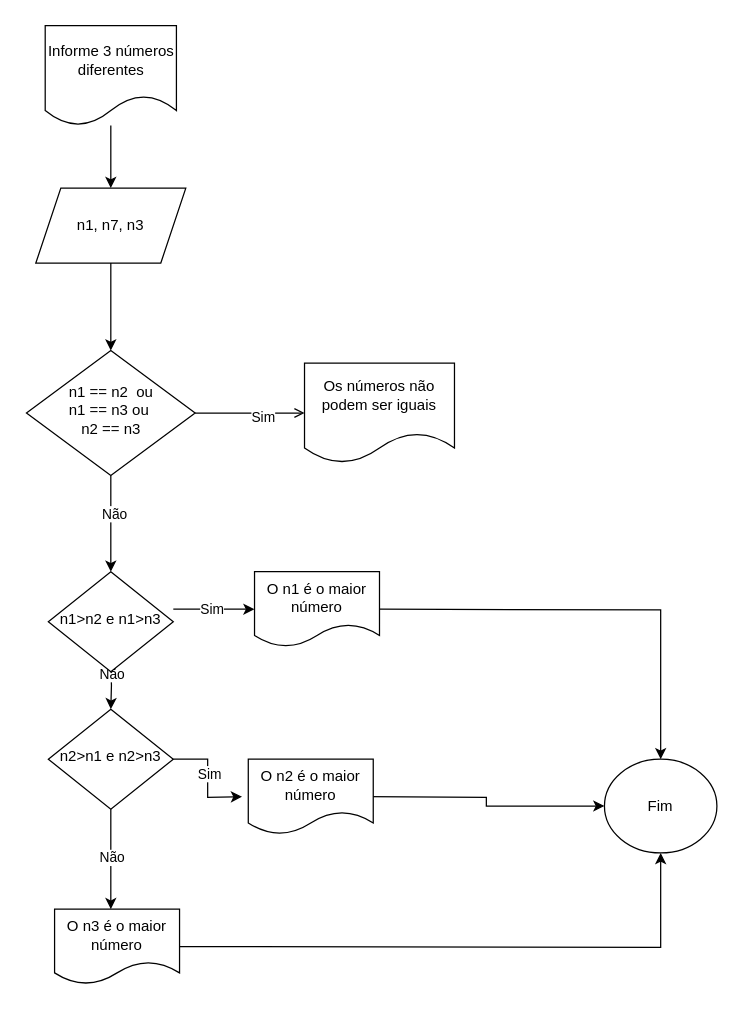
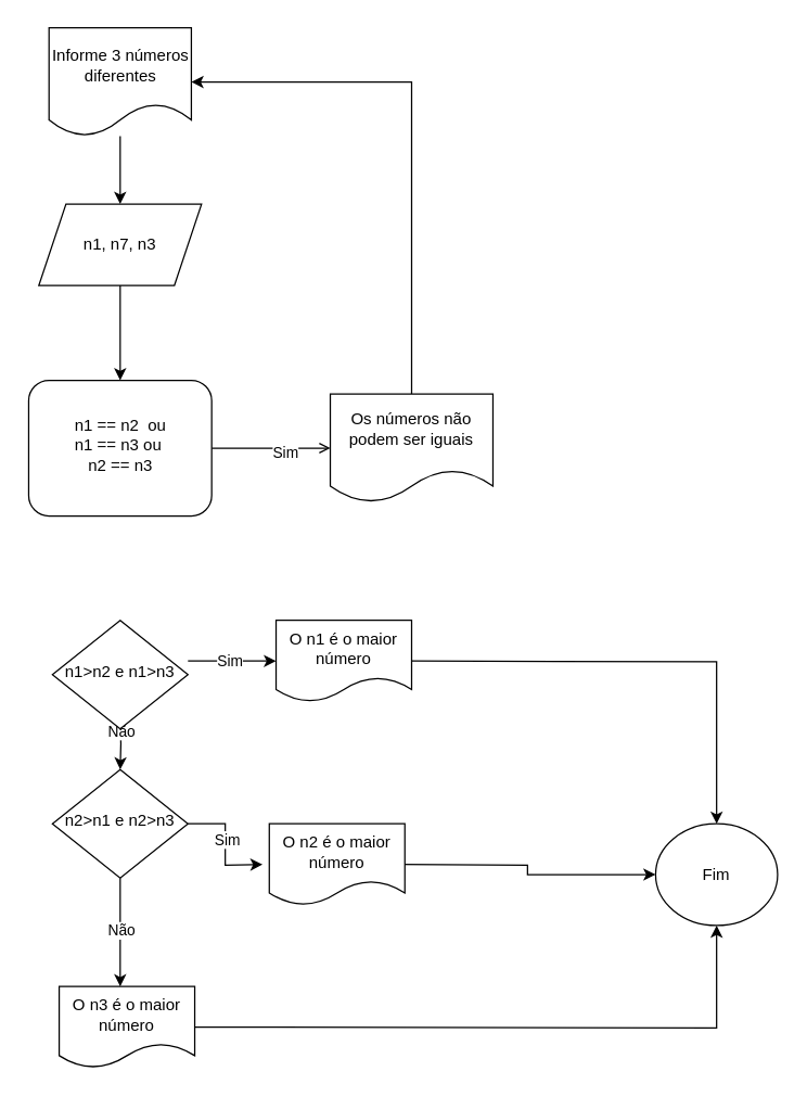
  <mxCell id="0" />
  <mxCell id="1" parent="0" />
  <mxCell id="2" value="" style="edgeStyle=orthogonalEdgeStyle;rounded=0;orthogonalLoop=1;jettySize=auto;html=1;" parent="1" target="11" edge="1"><mxGeometry relative="1" as="geometry"><mxPoint x="88" y="527" as="sourcePoint" /></mxGeometry></mxCell>
  <mxCell id="3" value="Não" style="edgeLabel;html=1;align=center;verticalAlign=middle;resizable=0;points=[];" parent="2" vertex="1" connectable="0"><mxGeometry x="-0.424" relative="1" as="geometry"><mxPoint as="offset" /></mxGeometry></mxCell>
  <mxCell id="4" value="" style="edgeStyle=orthogonalEdgeStyle;rounded=0;orthogonalLoop=1;jettySize=auto;html=1;" parent="1" edge="1"><mxGeometry relative="1" as="geometry"><mxPoint x="203" y="487" as="targetPoint" /><mxPoint x="138" y="487" as="sourcePoint" /></mxGeometry></mxCell>
  <mxCell id="5" value="Sim" style="edgeLabel;html=1;align=center;verticalAlign=middle;resizable=0;points=[];" parent="4" vertex="1" connectable="0"><mxGeometry x="-0.072" y="1" relative="1" as="geometry"><mxPoint as="offset" /></mxGeometry></mxCell>
  <mxCell id="6" value="n1&amp;gt;n2 e n1&amp;gt;n3" style="rhombus;whiteSpace=wrap;html=1;shadow=0;fontFamily=Helvetica;fontSize=12;align=center;strokeWidth=1;spacing=6;spacingTop=-4;" parent="1" vertex="1"><mxGeometry x="38" y="457" width="100" height="80" as="geometry" /></mxCell>
  <mxCell id="7" value="" style="edgeStyle=orthogonalEdgeStyle;rounded=0;orthogonalLoop=1;jettySize=auto;html=1;" parent="1" source="11" edge="1"><mxGeometry relative="1" as="geometry"><mxPoint x="193" y="637" as="targetPoint" /></mxGeometry></mxCell>
  <mxCell id="8" value="Sim" style="edgeLabel;html=1;align=center;verticalAlign=middle;resizable=0;points=[];" parent="7" vertex="1" connectable="0"><mxGeometry x="-0.085" y="1" relative="1" as="geometry"><mxPoint as="offset" /></mxGeometry></mxCell>
  <mxCell id="9" value="" style="edgeStyle=orthogonalEdgeStyle;rounded=0;orthogonalLoop=1;jettySize=auto;html=1;" parent="1" source="11" edge="1"><mxGeometry relative="1" as="geometry"><mxPoint x="88" y="727" as="targetPoint" /></mxGeometry></mxCell>
  <mxCell id="10" value="Não" style="edgeLabel;html=1;align=center;verticalAlign=middle;resizable=0;points=[];" parent="9" vertex="1" connectable="0"><mxGeometry x="-0.06" relative="1" as="geometry"><mxPoint as="offset" /></mxGeometry></mxCell>
  <mxCell id="11" value="n2&amp;gt;n1 e n2&amp;gt;n3" style="rhombus;whiteSpace=wrap;html=1;shadow=0;fontFamily=Helvetica;fontSize=12;align=center;strokeWidth=1;spacing=6;spacingTop=-4;" parent="1" vertex="1"><mxGeometry x="38" y="567" width="100" height="80" as="geometry" /></mxCell>
  <mxCell id="12" value="" style="edgeStyle=orthogonalEdgeStyle;rounded=0;orthogonalLoop=1;jettySize=auto;html=1;" edge="1" parent="1" source="13" target="27"><mxGeometry relative="1" as="geometry" /></mxCell>
  <mxCell id="13" value="n1, n7, n3" style="shape=parallelogram;perimeter=parallelogramPerimeter;whiteSpace=wrap;html=1;fixedSize=1;" parent="1" vertex="1"><mxGeometry x="28" y="150" width="120" height="60" as="geometry" /></mxCell>
  <mxCell id="14" value="" style="edgeStyle=orthogonalEdgeStyle;rounded=0;orthogonalLoop=1;jettySize=auto;html=1;entryX=0.5;entryY=0;entryDx=0;entryDy=0;" parent="1" target="17" edge="1"><mxGeometry relative="1" as="geometry"><mxPoint x="303" y="487" as="sourcePoint" /><mxPoint x="373" y="487" as="targetPoint" /></mxGeometry></mxCell>
  <mxCell id="15" value="" style="edgeStyle=orthogonalEdgeStyle;rounded=0;orthogonalLoop=1;jettySize=auto;html=1;entryX=0;entryY=0.5;entryDx=0;entryDy=0;" parent="1" target="17" edge="1"><mxGeometry relative="1" as="geometry"><mxPoint x="293" y="637" as="sourcePoint" /><mxPoint x="373" y="637" as="targetPoint" /></mxGeometry></mxCell>
  <mxCell id="16" value="" style="edgeStyle=orthogonalEdgeStyle;rounded=0;orthogonalLoop=1;jettySize=auto;html=1;" parent="1" target="17" edge="1"><mxGeometry relative="1" as="geometry"><mxPoint x="138" y="757" as="sourcePoint" /></mxGeometry></mxCell>
  <mxCell id="17" value="Fim" style="ellipse;whiteSpace=wrap;html=1;" parent="1" vertex="1"><mxGeometry x="483" y="607" width="90" height="75" as="geometry" /></mxCell>
  <mxCell id="18" value="O n1 é o maior número" style="shape=document;whiteSpace=wrap;html=1;boundedLbl=1;" parent="1" vertex="1"><mxGeometry x="203" y="457" width="100" height="60" as="geometry" /></mxCell>
  <mxCell id="19" value="O n2 é o maior número" style="shape=document;whiteSpace=wrap;html=1;boundedLbl=1;" parent="1" vertex="1"><mxGeometry x="198" y="607" width="100" height="60" as="geometry" /></mxCell>
  <mxCell id="20" value="O n3 é o maior número" style="shape=document;whiteSpace=wrap;html=1;boundedLbl=1;" parent="1" vertex="1"><mxGeometry x="43" y="727" width="100" height="60" as="geometry" /></mxCell>
  <mxCell id="21" value="" style="edgeStyle=orthogonalEdgeStyle;rounded=0;orthogonalLoop=1;jettySize=auto;html=1;" edge="1" parent="1" source="22" target="13"><mxGeometry relative="1" as="geometry" /></mxCell>
  <mxCell id="22" value="Informe 3 números diferentes" style="shape=document;whiteSpace=wrap;html=1;boundedLbl=1;" vertex="1" parent="1"><mxGeometry x="35.5" y="20" width="105" height="80" as="geometry" /></mxCell>
  <mxCell id="23" value="" style="edgeStyle=orthogonalEdgeStyle;rounded=0;orthogonalLoop=1;jettySize=auto;html=1;endArrow=open;" edge="1" parent="1" source="27" target="29"><mxGeometry relative="1" as="geometry" /></mxCell>
  <mxCell id="24" value="Sim" style="edgeLabel;html=1;align=center;verticalAlign=middle;resizable=0;points=[];" vertex="1" connectable="0" parent="23"><mxGeometry x="0.239" y="-3" relative="1" as="geometry"><mxPoint as="offset" /></mxGeometry></mxCell>
- <mxCell id="25" value="" style="edgeStyle=orthogonalEdgeStyle;rounded=0;orthogonalLoop=1;jettySize=auto;html=1;" edge="1" parent="1" source="27" target="6"><mxGeometry relative="1" as="geometry" /></mxCell>
- <mxCell id="26" value="Não" style="edgeLabel;html=1;align=center;verticalAlign=middle;resizable=0;points=[];" vertex="1" connectable="0" parent="25"><mxGeometry x="-0.221" y="2" relative="1" as="geometry"><mxPoint as="offset" /></mxGeometry></mxCell>
- <mxCell id="27" value="n1 == n2&amp;nbsp; ou&lt;br&gt;n1 == n3 ou&amp;nbsp;&lt;br&gt;n2 == n3" style="rhombus;whiteSpace=wrap;html=1;shadow=0;fontFamily=Helvetica;fontSize=12;align=center;strokeWidth=1;spacing=6;spacingTop=-4;" vertex="1" parent="1"><mxGeometry x="20.5" y="280" width="135" height="100" as="geometry" /></mxCell>
+ <mxCell id="27" value="n1 == n2&amp;nbsp; ou&lt;br&gt;n1 == n3 ou&amp;nbsp;&lt;br&gt;n2 == n3" style="whiteSpace=wrap;html=1;shadow=0;fontFamily=Helvetica;fontSize=12;align=center;strokeWidth=1;spacing=6;spacingTop=-4;rounded=1;" vertex="1" parent="1"><mxGeometry x="20.5" y="280" width="135" height="100" as="geometry" /></mxCell>
+ <mxCell id="28" style="edgeStyle=orthogonalEdgeStyle;rounded=0;orthogonalLoop=1;jettySize=auto;html=1;entryX=1;entryY=0.5;entryDx=0;entryDy=0;" edge="1" parent="1" source="29" target="22"><mxGeometry relative="1" as="geometry"><Array as="points"><mxPoint x="303" y="60" /></Array></mxGeometry></mxCell>
  <mxCell id="29" value="Os números não podem ser iguais" style="shape=document;whiteSpace=wrap;html=1;boundedLbl=1;shadow=0;strokeWidth=1;spacing=6;spacingTop=-4;" vertex="1" parent="1"><mxGeometry x="243" y="290" width="120" height="80" as="geometry" /></mxCell>
